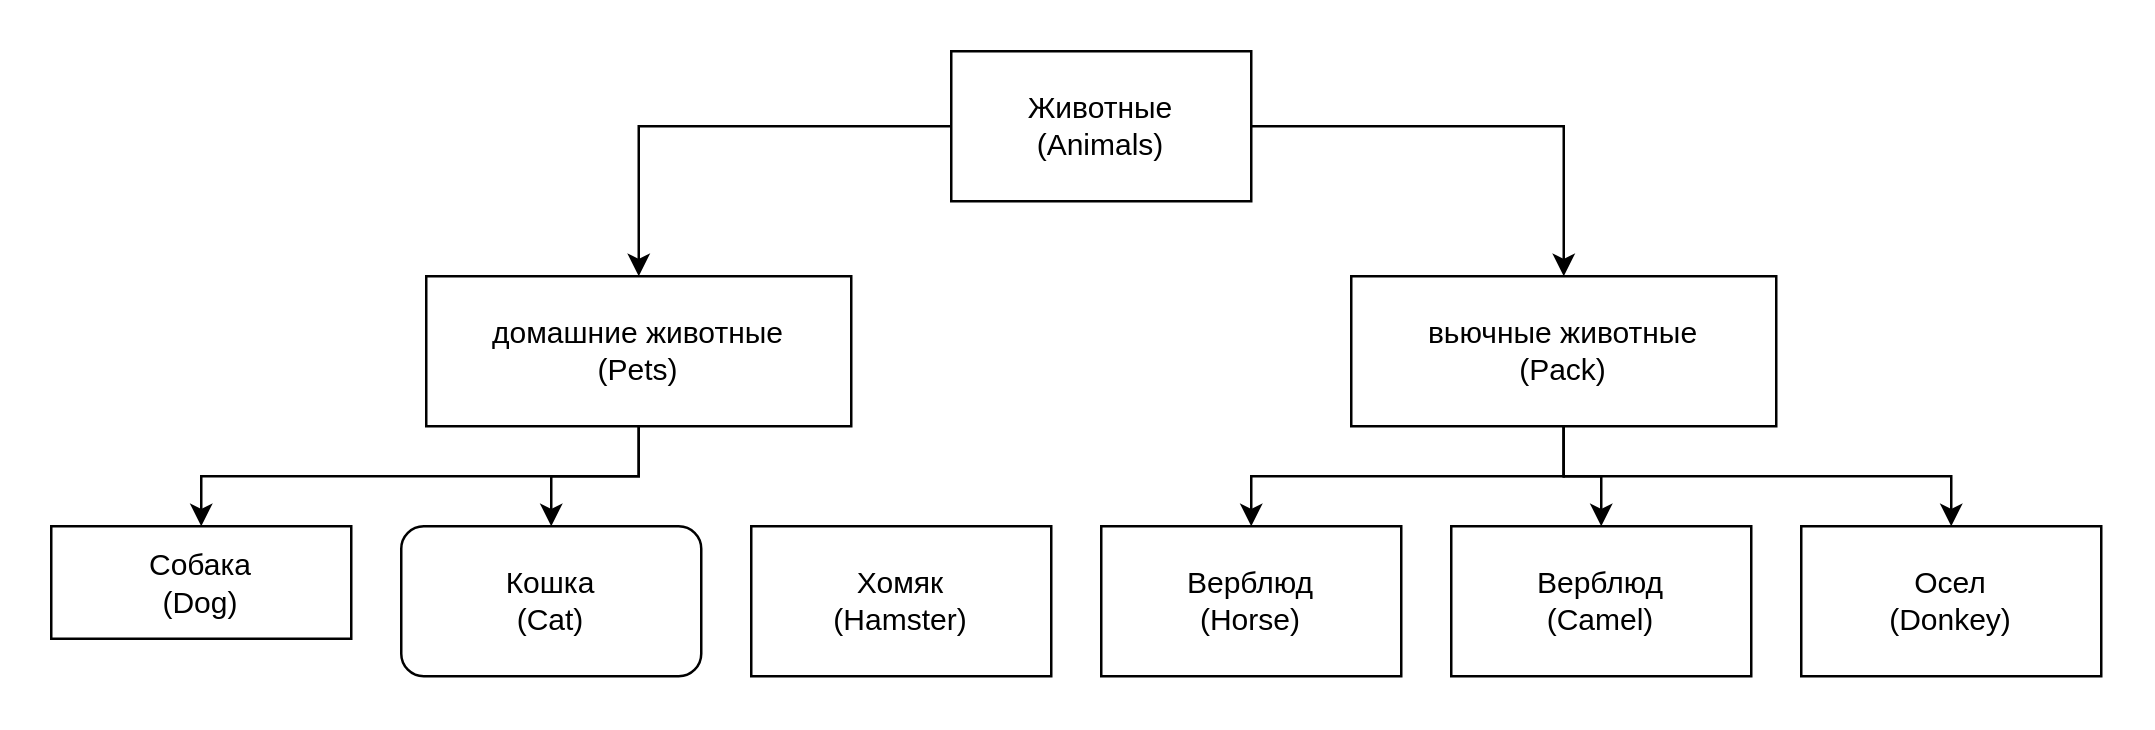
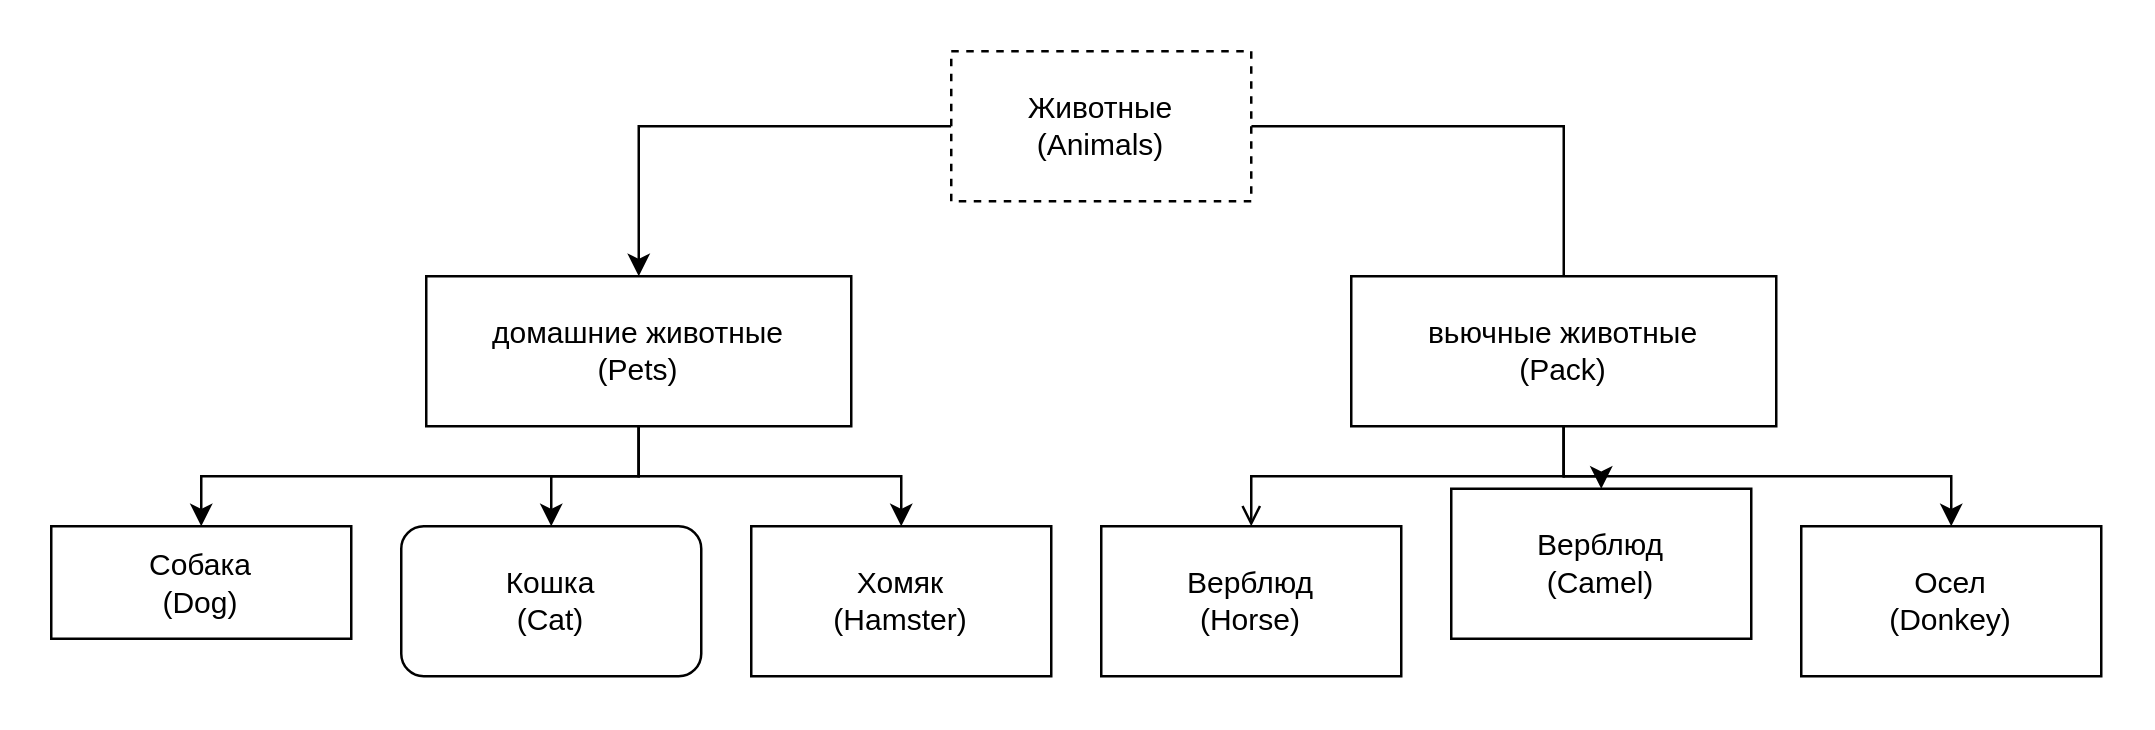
  <mxCell id="0" />
  <mxCell id="1" parent="0" />
  <mxCell id="2" style="edgeStyle=orthogonalEdgeStyle;rounded=0;orthogonalLoop=1;jettySize=auto;html=1;entryX=0.5;entryY=0;entryDx=0;entryDy=0;" edge="1" parent="1" source="4" target="8"><mxGeometry relative="1" as="geometry" /></mxCell>
- <mxCell id="3" style="edgeStyle=orthogonalEdgeStyle;rounded=0;orthogonalLoop=1;jettySize=auto;html=1;entryX=0.5;entryY=0;entryDx=0;entryDy=0;" edge="1" parent="1" source="4" target="12"><mxGeometry relative="1" as="geometry" /></mxCell>
- <mxCell id="4" value="Животные&lt;br&gt;(Animals)" style="rounded=0;whiteSpace=wrap;html=1;" vertex="1" parent="1"><mxGeometry x="380" y="20" width="120" height="60" as="geometry" /></mxCell>
+ <mxCell id="3" style="edgeStyle=orthogonalEdgeStyle;rounded=0;orthogonalLoop=1;jettySize=auto;html=1;entryX=0.5;entryY=0;entryDx=0;entryDy=0;endArrow=none;" edge="1" parent="1" source="4" target="12"><mxGeometry relative="1" as="geometry" /></mxCell>
+ <mxCell id="4" value="Животные&lt;br&gt;(Animals)" style="rounded=0;whiteSpace=wrap;html=1;dashed=1;" vertex="1" parent="1"><mxGeometry x="380" y="20" width="120" height="60" as="geometry" /></mxCell>
  <mxCell id="5" style="edgeStyle=orthogonalEdgeStyle;rounded=0;orthogonalLoop=1;jettySize=auto;html=1;entryX=0.5;entryY=0;entryDx=0;entryDy=0;" edge="1" parent="1" source="8" target="15"><mxGeometry relative="1" as="geometry" /></mxCell>
+ <mxCell id="6" style="edgeStyle=orthogonalEdgeStyle;rounded=0;orthogonalLoop=1;jettySize=auto;html=1;entryX=0.5;entryY=0;entryDx=0;entryDy=0;" edge="1" parent="1" source="8" target="14"><mxGeometry relative="1" as="geometry" /></mxCell>
  <mxCell id="7" style="edgeStyle=orthogonalEdgeStyle;rounded=0;orthogonalLoop=1;jettySize=auto;html=1;" edge="1" parent="1" target="13"><mxGeometry relative="1" as="geometry"><mxPoint x="255" y="170" as="sourcePoint" /><Array as="points"><mxPoint x="255" y="190" /><mxPoint x="80" y="190" /></Array></mxGeometry></mxCell>
  <mxCell id="8" value="домашние животные&lt;br&gt;(Pets)" style="rounded=0;whiteSpace=wrap;html=1;" vertex="1" parent="1"><mxGeometry x="170" y="110" width="170" height="60" as="geometry" /></mxCell>
  <mxCell id="9" style="edgeStyle=orthogonalEdgeStyle;rounded=0;orthogonalLoop=1;jettySize=auto;html=1;entryX=0.5;entryY=0;entryDx=0;entryDy=0;" edge="1" parent="1" source="12" target="17"><mxGeometry relative="1" as="geometry" /></mxCell>
  <mxCell id="10" style="edgeStyle=orthogonalEdgeStyle;rounded=0;orthogonalLoop=1;jettySize=auto;html=1;entryX=0.5;entryY=0;entryDx=0;entryDy=0;" edge="1" parent="1" source="12" target="16"><mxGeometry relative="1" as="geometry"><Array as="points"><mxPoint x="625" y="190" /><mxPoint x="780" y="190" /></Array></mxGeometry></mxCell>
- <mxCell id="11" style="edgeStyle=orthogonalEdgeStyle;rounded=0;orthogonalLoop=1;jettySize=auto;html=1;" edge="1" parent="1" source="12" target="18"><mxGeometry relative="1" as="geometry" /></mxCell>
+ <mxCell id="11" style="edgeStyle=orthogonalEdgeStyle;rounded=0;orthogonalLoop=1;jettySize=auto;html=1;endArrow=open;" edge="1" parent="1" source="12" target="18"><mxGeometry relative="1" as="geometry" /></mxCell>
  <mxCell id="12" value="вьючные животные&lt;br&gt;(Pack)" style="rounded=0;whiteSpace=wrap;html=1;" vertex="1" parent="1"><mxGeometry x="540" y="110" width="170" height="60" as="geometry" /></mxCell>
  <mxCell id="13" value="Собака&lt;br&gt;(Dog)" style="rounded=0;whiteSpace=wrap;html=1;" vertex="1" parent="1"><mxGeometry x="20" y="210" width="120" height="45" as="geometry" /></mxCell>
  <mxCell id="14" value="Хомяк&lt;br&gt;(Hamster)" style="rounded=0;whiteSpace=wrap;html=1;" vertex="1" parent="1"><mxGeometry x="300" y="210" width="120" height="60" as="geometry" /></mxCell>
  <mxCell id="15" value="Кошка&lt;br&gt;(Cat)" style="whiteSpace=wrap;html=1;rounded=1;" vertex="1" parent="1"><mxGeometry x="160" y="210" width="120" height="60" as="geometry" /></mxCell>
  <mxCell id="16" value="Осел&lt;br&gt;(Donkey)" style="rounded=0;whiteSpace=wrap;html=1;" vertex="1" parent="1"><mxGeometry x="720" y="210" width="120" height="60" as="geometry" /></mxCell>
- <mxCell id="17" value="Верблюд&lt;br&gt;(Camel)" style="rounded=0;whiteSpace=wrap;html=1;" vertex="1" parent="1"><mxGeometry x="580" y="210" width="120" height="60" as="geometry" /></mxCell>
+ <mxCell id="17" value="Верблюд&lt;br&gt;(Camel)" style="rounded=0;whiteSpace=wrap;html=1;" vertex="1" parent="1"><mxGeometry x="580" y="195" width="120" height="60" as="geometry" /></mxCell>
  <mxCell id="18" value="Верблюд&lt;br&gt;(Horse)" style="rounded=0;whiteSpace=wrap;html=1;" vertex="1" parent="1"><mxGeometry x="440" y="210" width="120" height="60" as="geometry" /></mxCell>
